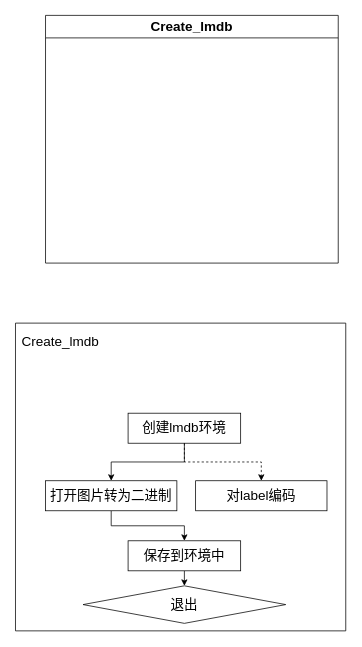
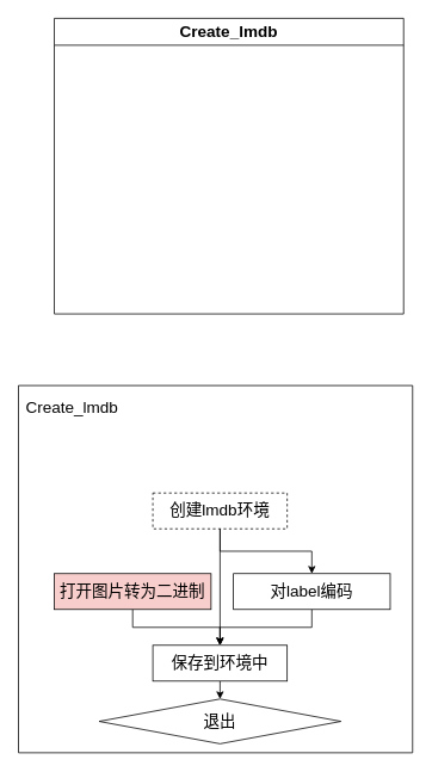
  <mxCell id="0" />
  <mxCell id="1" parent="0" />
  <mxCell id="2" value="&lt;font style=&quot;font-size: 18px;&quot;&gt;Create_lmdb&lt;/font&gt;" style="swimlane;whiteSpace=wrap;html=1;startSize=30;" vertex="1" parent="1"><mxGeometry x="60" y="20" width="390" height="330" as="geometry" /></mxCell>
  <mxCell id="3" value="" style="swimlane;startSize=0;" vertex="1" parent="1"><mxGeometry x="20" y="430" width="440" height="410" as="geometry" /></mxCell>
- <mxCell id="4" value="&lt;font style=&quot;font-size: 18px;&quot;&gt;创建lmdb环境&lt;/font&gt;" style="rounded=0;whiteSpace=wrap;html=1;" vertex="1" parent="3"><mxGeometry x="150" y="120" width="150" height="40" as="geometry" /></mxCell>
+ <mxCell id="4" value="&lt;font style=&quot;font-size: 18px;&quot;&gt;创建lmdb环境&lt;/font&gt;" style="rounded=0;whiteSpace=wrap;html=1;dashed=1;" vertex="1" parent="3"><mxGeometry x="150" y="120" width="150" height="40" as="geometry" /></mxCell>
  <mxCell id="5" style="edgeStyle=orthogonalEdgeStyle;rounded=0;orthogonalLoop=1;jettySize=auto;html=1;exitX=0.5;exitY=1;exitDx=0;exitDy=0;entryX=0.5;entryY=0;entryDx=0;entryDy=0;" edge="1" parent="3" source="6" target="13"><mxGeometry relative="1" as="geometry" /></mxCell>
- <mxCell id="6" value="&lt;font style=&quot;font-size: 18px;&quot;&gt;打开图片转为二进制&lt;/font&gt;" style="rounded=0;whiteSpace=wrap;html=1;" vertex="1" parent="3"><mxGeometry x="40" y="210" width="175" height="40" as="geometry" /></mxCell>
- <mxCell id="7" value="" style="edgeStyle=orthogonalEdgeStyle;rounded=0;orthogonalLoop=1;jettySize=auto;html=1;" edge="1" parent="3" source="4" target="6"><mxGeometry relative="1" as="geometry" /></mxCell>
+ <mxCell id="6" value="&lt;font style=&quot;font-size: 18px;&quot;&gt;打开图片转为二进制&lt;/font&gt;" style="rounded=0;whiteSpace=wrap;html=1;fillColor=#f8cecc;" vertex="1" parent="3"><mxGeometry x="40" y="210" width="175" height="40" as="geometry" /></mxCell>
+ <mxCell id="7" value="" style="edgeStyle=orthogonalEdgeStyle;rounded=0;orthogonalLoop=1;jettySize=auto;html=1;" edge="1" parent="3" source="4" target="13"><mxGeometry relative="1" as="geometry" /></mxCell>
  <mxCell id="8" value="&lt;font style=&quot;font-size: 18px;&quot;&gt;Create_lmdb&lt;/font&gt;" style="text;html=1;strokeColor=none;fillColor=none;align=center;verticalAlign=middle;whiteSpace=wrap;rounded=0;" vertex="1" parent="3"><mxGeometry x="30" y="10" width="60" height="30" as="geometry" /></mxCell>
+ <mxCell id="9" value="" style="edgeStyle=orthogonalEdgeStyle;rounded=0;orthogonalLoop=1;jettySize=auto;html=1;" edge="1" parent="3" source="10" target="13"><mxGeometry relative="1" as="geometry" /></mxCell>
  <mxCell id="10" value="&lt;font style=&quot;font-size: 18px;&quot;&gt;对label编码&lt;/font&gt;" style="rounded=0;whiteSpace=wrap;html=1;" vertex="1" parent="3"><mxGeometry x="240" y="210" width="175" height="40" as="geometry" /></mxCell>
- <mxCell id="11" value="" style="edgeStyle=orthogonalEdgeStyle;rounded=0;orthogonalLoop=1;jettySize=auto;html=1;entryX=0.5;entryY=0;entryDx=0;entryDy=0;exitX=0.5;exitY=1;exitDx=0;exitDy=0;dashed=1;" edge="1" parent="3" source="4" target="10"><mxGeometry relative="1" as="geometry"><mxPoint x="235" y="170" as="sourcePoint" /><mxPoint x="148" y="220" as="targetPoint" /></mxGeometry></mxCell>
+ <mxCell id="11" value="" style="edgeStyle=orthogonalEdgeStyle;rounded=0;orthogonalLoop=1;jettySize=auto;html=1;entryX=0.5;entryY=0;entryDx=0;entryDy=0;exitX=0.5;exitY=1;exitDx=0;exitDy=0;" edge="1" parent="3" source="4" target="10"><mxGeometry relative="1" as="geometry"><mxPoint x="235" y="170" as="sourcePoint" /><mxPoint x="148" y="220" as="targetPoint" /></mxGeometry></mxCell>
  <mxCell id="12" style="edgeStyle=orthogonalEdgeStyle;rounded=0;orthogonalLoop=1;jettySize=auto;html=1;exitX=0.5;exitY=1;exitDx=0;exitDy=0;entryX=0.5;entryY=0;entryDx=0;entryDy=0;" edge="1" parent="3" source="13" target="14"><mxGeometry relative="1" as="geometry" /></mxCell>
  <mxCell id="13" value="&lt;font style=&quot;font-size: 18px;&quot;&gt;保存到环境中&lt;/font&gt;" style="rounded=0;whiteSpace=wrap;html=1;" vertex="1" parent="3"><mxGeometry x="150" y="290" width="150" height="40" as="geometry" /></mxCell>
  <mxCell id="14" value="&lt;font style=&quot;font-size: 18px;&quot;&gt;退出&lt;/font&gt;" style="rhombus;whiteSpace=wrap;html=1;" vertex="1" parent="3"><mxGeometry x="90" y="350" width="270" height="50" as="geometry" /></mxCell>
